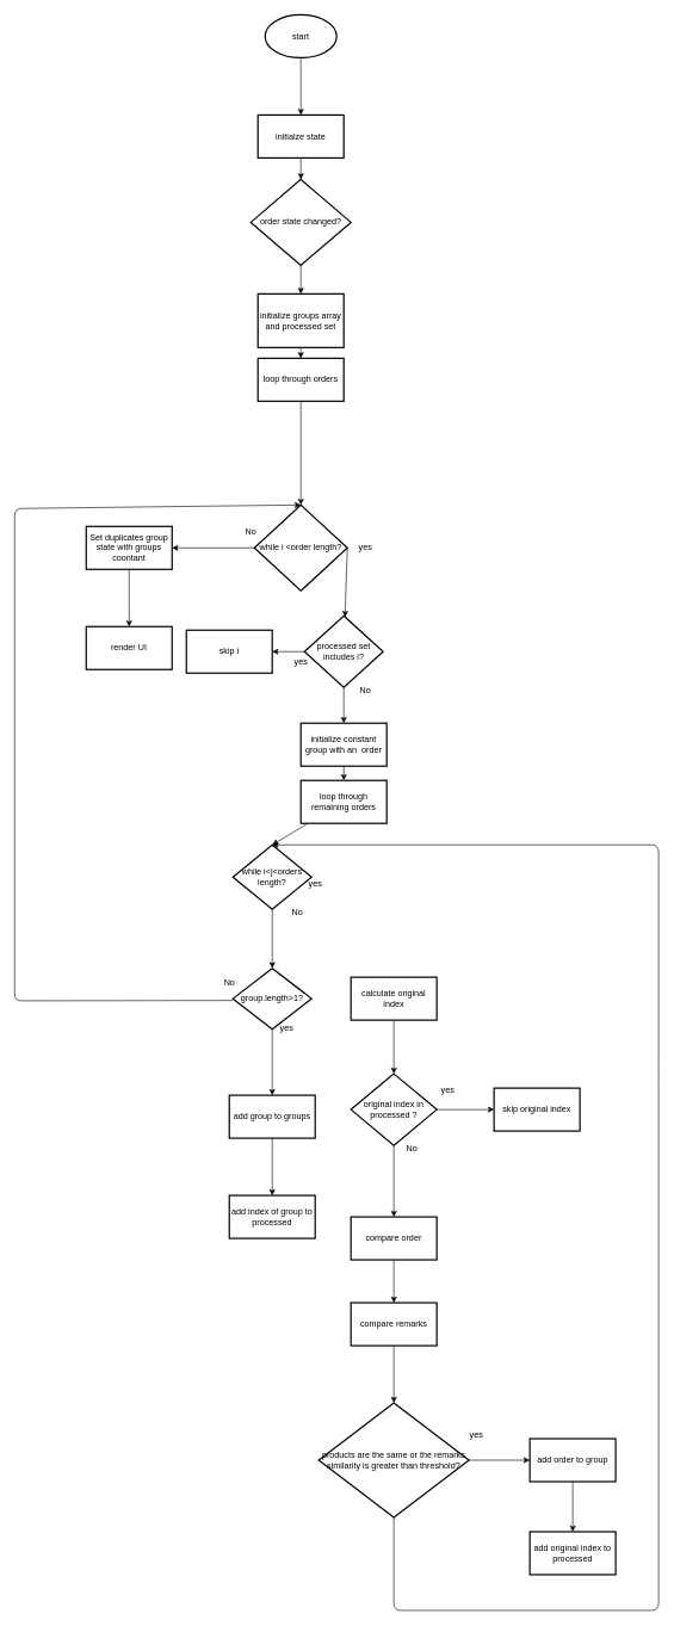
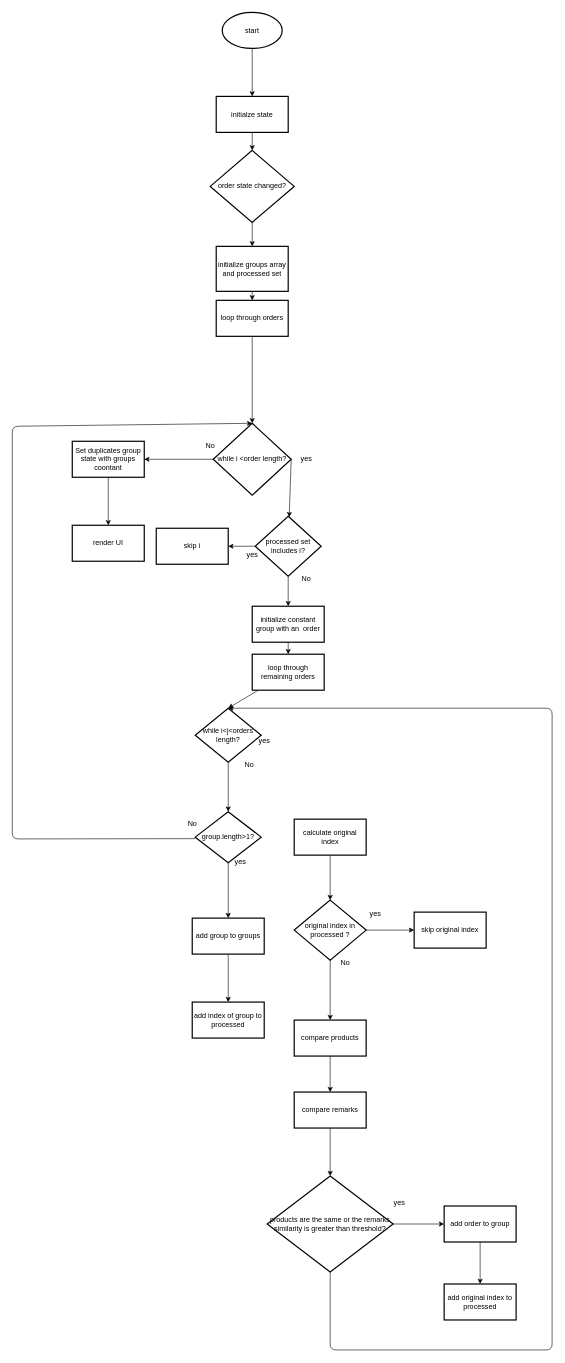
  <mxCell id="0" />
  <mxCell id="1" parent="0" />
  <mxCell id="2" value="" style="edgeStyle=none;html=1;" edge="1" parent="1" source="3" target="5"><mxGeometry relative="1" as="geometry" /></mxCell>
  <mxCell id="3" value="start" style="strokeWidth=2;html=1;shape=mxgraph.flowchart.start_1;whiteSpace=wrap;" vertex="1" parent="1"><mxGeometry x="370" y="20" width="100" height="60" as="geometry" /></mxCell>
  <mxCell id="4" value="" style="edgeStyle=none;html=1;" edge="1" parent="1" source="5" target="7"><mxGeometry relative="1" as="geometry" /></mxCell>
  <mxCell id="5" value="initialze state" style="whiteSpace=wrap;html=1;strokeWidth=2;" vertex="1" parent="1"><mxGeometry x="360" y="160" width="120" height="60" as="geometry" /></mxCell>
  <mxCell id="6" value="" style="edgeStyle=none;html=1;" edge="1" parent="1" source="7" target="16"><mxGeometry relative="1" as="geometry" /></mxCell>
  <mxCell id="7" value="order state changed?" style="rhombus;whiteSpace=wrap;html=1;strokeWidth=2;" vertex="1" parent="1"><mxGeometry x="350" y="250" width="140" height="120" as="geometry" /></mxCell>
  <mxCell id="8" value="" style="edgeStyle=none;html=1;exitX=1;exitY=0.5;exitDx=0;exitDy=0;" edge="1" parent="1" source="10" target="23"><mxGeometry relative="1" as="geometry" /></mxCell>
  <mxCell id="9" value="" style="edgeStyle=none;html=1;" edge="1" parent="1" source="10" target="58"><mxGeometry relative="1" as="geometry" /></mxCell>
  <mxCell id="10" value="while i &amp;lt;order length?" style="rhombus;whiteSpace=wrap;html=1;strokeWidth=2;" vertex="1" parent="1"><mxGeometry x="355" y="705" width="130" height="120" as="geometry" /></mxCell>
  <mxCell id="11" value="" style="edgeStyle=none;html=1;" edge="1" parent="1" source="12" target="10"><mxGeometry relative="1" as="geometry" /></mxCell>
  <mxCell id="12" value="loop through orders" style="whiteSpace=wrap;html=1;strokeWidth=2;" vertex="1" parent="1"><mxGeometry x="360" y="500" width="120" height="60" as="geometry" /></mxCell>
  <mxCell id="13" value="" style="edgeStyle=none;html=1;" edge="1" parent="1" source="14" target="20"><mxGeometry relative="1" as="geometry" /></mxCell>
  <mxCell id="14" value="initialize constant group with an&amp;nbsp; order" style="whiteSpace=wrap;html=1;strokeWidth=2;" vertex="1" parent="1"><mxGeometry x="420" y="1010" width="120" height="60" as="geometry" /></mxCell>
  <mxCell id="15" style="edgeStyle=none;html=1;exitX=0.5;exitY=1;exitDx=0;exitDy=0;entryX=0.5;entryY=0;entryDx=0;entryDy=0;" edge="1" parent="1" source="16" target="12"><mxGeometry relative="1" as="geometry" /></mxCell>
  <mxCell id="16" value="initialize groups array and processed set" style="whiteSpace=wrap;html=1;strokeWidth=2;" vertex="1" parent="1"><mxGeometry x="360" y="410" width="120" height="75" as="geometry" /></mxCell>
  <mxCell id="17" value="" style="edgeStyle=none;html=1;" edge="1" parent="1" source="18" target="50"><mxGeometry relative="1" as="geometry" /></mxCell>
  <mxCell id="18" value="while i&amp;lt;j&amp;lt;orders length?" style="rhombus;whiteSpace=wrap;html=1;strokeWidth=2;" vertex="1" parent="1"><mxGeometry x="325" y="1180" width="110" height="90" as="geometry" /></mxCell>
  <mxCell id="19" value="" style="edgeStyle=none;html=1;entryX=0.5;entryY=0;entryDx=0;entryDy=0;" edge="1" parent="1" source="20" target="18"><mxGeometry relative="1" as="geometry" /></mxCell>
  <mxCell id="20" value="loop through remaining orders" style="whiteSpace=wrap;html=1;strokeWidth=2;" vertex="1" parent="1"><mxGeometry x="420" y="1090" width="120" height="60" as="geometry" /></mxCell>
  <mxCell id="21" value="" style="edgeStyle=none;html=1;" edge="1" parent="1" source="23" target="25"><mxGeometry relative="1" as="geometry" /></mxCell>
  <mxCell id="22" style="edgeStyle=none;html=1;exitX=0.5;exitY=1;exitDx=0;exitDy=0;entryX=0.5;entryY=0;entryDx=0;entryDy=0;" edge="1" parent="1" source="23" target="14"><mxGeometry relative="1" as="geometry" /></mxCell>
  <mxCell id="23" value="processed set includes i?" style="rhombus;whiteSpace=wrap;html=1;strokeWidth=2;" vertex="1" parent="1"><mxGeometry x="425" y="860" width="110" height="100" as="geometry" /></mxCell>
  <mxCell id="24" value="yes" style="text;html=1;align=center;verticalAlign=middle;resizable=0;points=[];autosize=1;strokeColor=none;fillColor=none;" vertex="1" parent="1"><mxGeometry x="400" y="910" width="40" height="30" as="geometry" /></mxCell>
  <mxCell id="25" value="skip i" style="whiteSpace=wrap;html=1;strokeWidth=2;" vertex="1" parent="1"><mxGeometry x="260" y="880" width="120" height="60" as="geometry" /></mxCell>
  <mxCell id="26" value="" style="edgeStyle=none;html=1;" edge="1" parent="1" source="27" target="30"><mxGeometry relative="1" as="geometry" /></mxCell>
  <mxCell id="27" value="calculate original index" style="whiteSpace=wrap;html=1;strokeWidth=2;" vertex="1" parent="1"><mxGeometry x="490" y="1365" width="120" height="60" as="geometry" /></mxCell>
  <mxCell id="28" value="" style="edgeStyle=none;html=1;" edge="1" parent="1" source="30" target="32"><mxGeometry relative="1" as="geometry" /></mxCell>
  <mxCell id="29" value="" style="edgeStyle=none;html=1;" edge="1" parent="1" source="30" target="34"><mxGeometry relative="1" as="geometry" /></mxCell>
  <mxCell id="30" value="original index in processed ?" style="rhombus;whiteSpace=wrap;html=1;strokeWidth=2;" vertex="1" parent="1"><mxGeometry x="490" y="1500" width="120" height="100" as="geometry" /></mxCell>
  <mxCell id="31" value="yes" style="text;html=1;align=center;verticalAlign=middle;resizable=0;points=[];autosize=1;strokeColor=none;fillColor=none;" vertex="1" parent="1"><mxGeometry x="605" y="1508" width="40" height="30" as="geometry" /></mxCell>
  <mxCell id="32" value="skip original index" style="whiteSpace=wrap;html=1;strokeWidth=2;" vertex="1" parent="1"><mxGeometry x="690" y="1520" width="120" height="60" as="geometry" /></mxCell>
  <mxCell id="33" value="" style="edgeStyle=none;html=1;" edge="1" parent="1" source="34" target="36"><mxGeometry relative="1" as="geometry" /></mxCell>
- <mxCell id="34" value="compare order" style="whiteSpace=wrap;html=1;strokeWidth=2;" vertex="1" parent="1"><mxGeometry x="490" y="1700" width="120" height="60" as="geometry" /></mxCell>
+ <mxCell id="34" value="compare products" style="whiteSpace=wrap;html=1;strokeWidth=2;" vertex="1" parent="1"><mxGeometry x="490" y="1700" width="120" height="60" as="geometry" /></mxCell>
  <mxCell id="35" value="" style="edgeStyle=none;html=1;" edge="1" parent="1" source="36" target="39"><mxGeometry relative="1" as="geometry" /></mxCell>
  <mxCell id="36" value="compare remarks" style="whiteSpace=wrap;html=1;strokeWidth=2;" vertex="1" parent="1"><mxGeometry x="490" y="1820" width="120" height="60" as="geometry" /></mxCell>
  <mxCell id="37" value="" style="edgeStyle=none;html=1;" edge="1" parent="1" source="39" target="41"><mxGeometry relative="1" as="geometry" /></mxCell>
  <mxCell id="38" style="edgeStyle=none;html=1;exitX=0.5;exitY=1;exitDx=0;exitDy=0;entryX=0.5;entryY=0;entryDx=0;entryDy=0;" edge="1" parent="1" target="18"><mxGeometry relative="1" as="geometry"><mxPoint x="630" y="1380" as="targetPoint" /><mxPoint x="550" y="2120" as="sourcePoint" /><Array as="points"><mxPoint x="550" y="2250" /><mxPoint x="650" y="2250" /><mxPoint x="920" y="2250" /><mxPoint x="920" y="1500" /><mxPoint x="920" y="1180" /></Array></mxGeometry></mxCell>
  <mxCell id="39" value="products are the same or the remarks similarity is greater than threshold?" style="rhombus;whiteSpace=wrap;html=1;strokeWidth=2;" vertex="1" parent="1"><mxGeometry x="445" y="1960" width="210" height="160" as="geometry" /></mxCell>
  <mxCell id="40" value="" style="edgeStyle=none;html=1;" edge="1" parent="1" source="41" target="43"><mxGeometry relative="1" as="geometry" /></mxCell>
  <mxCell id="41" value="add order to group" style="whiteSpace=wrap;html=1;strokeWidth=2;" vertex="1" parent="1"><mxGeometry x="740" y="2010" width="120" height="60" as="geometry" /></mxCell>
  <mxCell id="42" value="yes" style="text;html=1;align=center;verticalAlign=middle;resizable=0;points=[];autosize=1;strokeColor=none;fillColor=none;" vertex="1" parent="1"><mxGeometry x="645" y="1990" width="40" height="30" as="geometry" /></mxCell>
  <mxCell id="43" value="add original index to processed" style="whiteSpace=wrap;html=1;strokeWidth=2;" vertex="1" parent="1"><mxGeometry x="740" y="2140" width="120" height="60" as="geometry" /></mxCell>
  <mxCell id="44" value="yes" style="text;html=1;align=center;verticalAlign=middle;resizable=0;points=[];autosize=1;strokeColor=none;fillColor=none;" vertex="1" parent="1"><mxGeometry x="490" y="750" width="40" height="30" as="geometry" /></mxCell>
  <mxCell id="45" value="yes" style="text;html=1;align=center;verticalAlign=middle;resizable=0;points=[];autosize=1;strokeColor=none;fillColor=none;" vertex="1" parent="1"><mxGeometry x="420" y="1220" width="40" height="30" as="geometry" /></mxCell>
  <mxCell id="46" value="No" style="text;html=1;align=center;verticalAlign=middle;resizable=0;points=[];autosize=1;strokeColor=none;fillColor=none;" vertex="1" parent="1"><mxGeometry x="555" y="1590" width="40" height="30" as="geometry" /></mxCell>
  <mxCell id="47" value="No" style="text;html=1;align=center;verticalAlign=middle;resizable=0;points=[];autosize=1;strokeColor=none;fillColor=none;" vertex="1" parent="1"><mxGeometry x="395" y="1260" width="40" height="30" as="geometry" /></mxCell>
  <mxCell id="48" value="" style="edgeStyle=none;html=1;" edge="1" parent="1" source="50" target="52"><mxGeometry relative="1" as="geometry" /></mxCell>
  <mxCell id="49" style="edgeStyle=none;html=1;exitX=0;exitY=0.5;exitDx=0;exitDy=0;entryX=0.5;entryY=0;entryDx=0;entryDy=0;" edge="1" parent="1" target="10"><mxGeometry relative="1" as="geometry"><mxPoint x="20" y="680" as="targetPoint" /><mxPoint x="325" y="1397.5" as="sourcePoint" /><Array as="points"><mxPoint x="20" y="1398" /><mxPoint x="20" y="710" /></Array></mxGeometry></mxCell>
  <mxCell id="50" value="group.length&amp;gt;1?" style="rhombus;whiteSpace=wrap;html=1;strokeWidth=2;" vertex="1" parent="1"><mxGeometry x="325" y="1352.5" width="110" height="85" as="geometry" /></mxCell>
  <mxCell id="51" value="" style="edgeStyle=none;html=1;" edge="1" parent="1" source="52" target="53"><mxGeometry relative="1" as="geometry" /></mxCell>
  <mxCell id="52" value="add group to groups" style="whiteSpace=wrap;html=1;strokeWidth=2;" vertex="1" parent="1"><mxGeometry x="320" y="1530" width="120" height="60" as="geometry" /></mxCell>
  <mxCell id="53" value="add index of group to processed" style="whiteSpace=wrap;html=1;strokeWidth=2;" vertex="1" parent="1"><mxGeometry x="320" y="1670" width="120" height="60" as="geometry" /></mxCell>
  <mxCell id="54" value="yes&lt;div&gt;&lt;br&gt;&lt;/div&gt;" style="text;html=1;align=center;verticalAlign=middle;resizable=0;points=[];autosize=1;strokeColor=none;fillColor=none;" vertex="1" parent="1"><mxGeometry x="380" y="1423" width="40" height="40" as="geometry" /></mxCell>
  <mxCell id="55" value="No" style="text;html=1;align=center;verticalAlign=middle;resizable=0;points=[];autosize=1;strokeColor=none;fillColor=none;" vertex="1" parent="1"><mxGeometry x="300" y="1358" width="40" height="30" as="geometry" /></mxCell>
  <mxCell id="56" value="No" style="text;html=1;align=center;verticalAlign=middle;resizable=0;points=[];autosize=1;strokeColor=none;fillColor=none;" vertex="1" parent="1"><mxGeometry x="490" y="950" width="40" height="30" as="geometry" /></mxCell>
  <mxCell id="57" value="" style="edgeStyle=none;html=1;" edge="1" parent="1" source="58" target="60"><mxGeometry relative="1" as="geometry" /></mxCell>
  <mxCell id="58" value="Set duplicates group state with groups coontant" style="whiteSpace=wrap;html=1;strokeWidth=2;" vertex="1" parent="1"><mxGeometry x="120" y="735" width="120" height="60" as="geometry" /></mxCell>
  <mxCell id="59" value="No" style="text;html=1;align=center;verticalAlign=middle;resizable=0;points=[];autosize=1;strokeColor=none;fillColor=none;" vertex="1" parent="1"><mxGeometry x="330" y="728" width="40" height="30" as="geometry" /></mxCell>
  <mxCell id="60" value="render UI" style="whiteSpace=wrap;html=1;strokeWidth=2;" vertex="1" parent="1"><mxGeometry x="120" y="875" width="120" height="60" as="geometry" /></mxCell>
